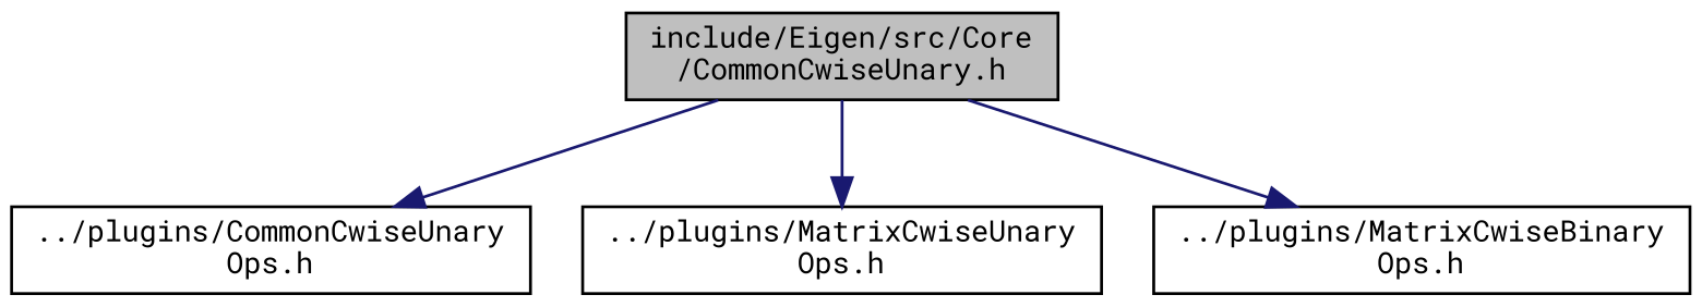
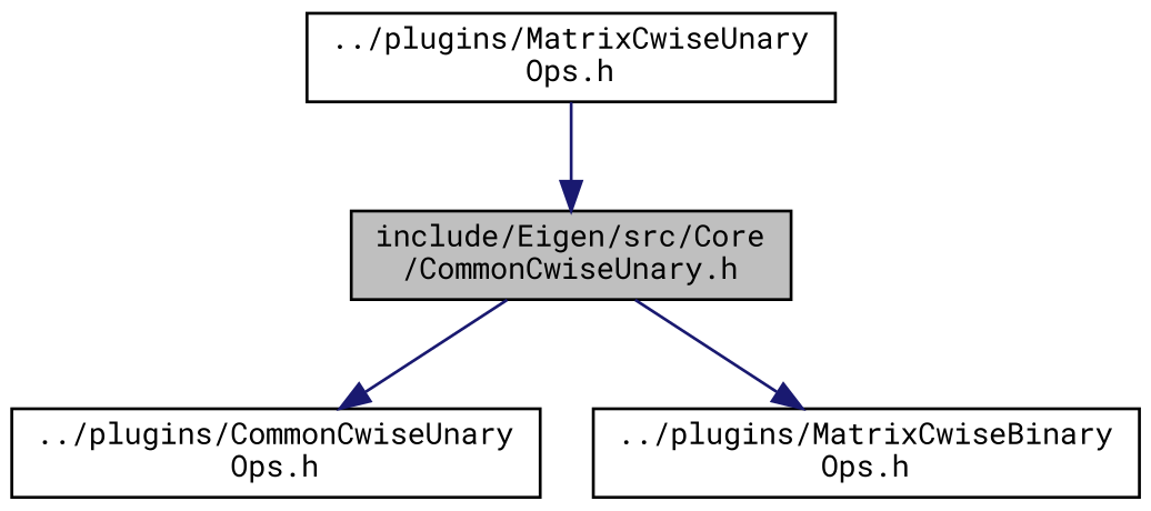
  digraph {
    fontname="Roboto Mono"
    node [color=black fillcolor=white fontname="Roboto Mono" fontsize=10 shape=record style=filled]
    edge [color=midnightblue fontname="Roboto Mono" fontsize=10 labelfontname=Helvetica labelfontsize=10 style=solid]
    n1 [fillcolor=grey75 fontcolor=black height=0.2 label="include/Eigen/src/Core\l/CommonCwiseUnary.h" width=0.4]
    n2 [height=0.2 label="../plugins/CommonCwiseUnary\lOps.h" width=0.4]
    n3 [height=0.2 label="../plugins/MatrixCwiseUnary\lOps.h" width=0.4]
    n4 [height=0.2 label="../plugins/MatrixCwiseBinary\lOps.h" width=0.4]
    n1 -> n2
-   n1 -> n3
+   n3 -> n1
    n1 -> n4
  }
